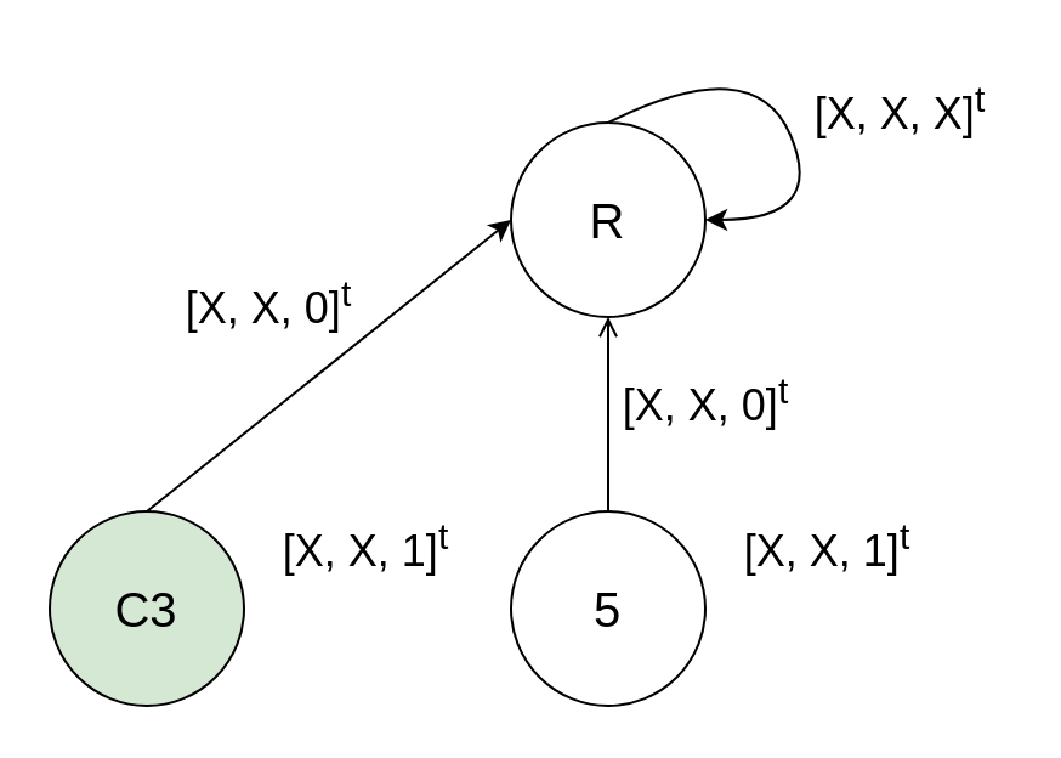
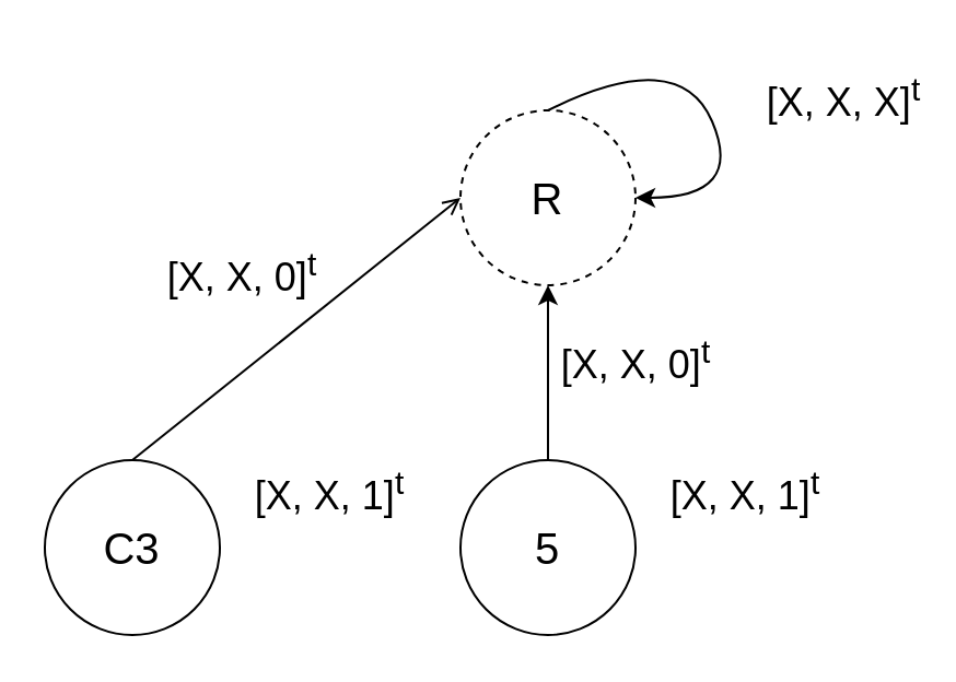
  <mxCell id="0" />
  <mxCell id="1" parent="0" />
- <mxCell id="2" value="&lt;font style=&quot;font-size: 20px&quot;&gt;C3&lt;/font&gt;" style="ellipse;whiteSpace=wrap;html=1;aspect=fixed;fillColor=#d5e8d4;" parent="1" vertex="1"><mxGeometry x="20" y="210" width="80" height="80" as="geometry" /></mxCell>
+ <mxCell id="2" value="&lt;font style=&quot;font-size: 20px&quot;&gt;C3&lt;/font&gt;" style="ellipse;whiteSpace=wrap;html=1;aspect=fixed;" parent="1" vertex="1"><mxGeometry x="20" y="210" width="80" height="80" as="geometry" /></mxCell>
  <mxCell id="3" value="&lt;span style=&quot;font-size: 20px&quot;&gt;5&lt;/span&gt;" style="ellipse;whiteSpace=wrap;html=1;aspect=fixed;" parent="1" vertex="1"><mxGeometry x="210" y="210" width="80" height="80" as="geometry" /></mxCell>
  <mxCell id="4" value="&lt;font style=&quot;font-size: 18px&quot;&gt;[X, X, 1]&lt;sup&gt;t&lt;/sup&gt;&lt;/font&gt;" style="text;html=1;align=center;verticalAlign=middle;resizable=0;points=[];autosize=1;strokeColor=none;" parent="1" vertex="1"><mxGeometry x="110" y="210" width="80" height="30" as="geometry" /></mxCell>
  <mxCell id="5" value="&lt;font style=&quot;font-size: 18px&quot;&gt;[X, X, 1]&lt;sup&gt;t&lt;/sup&gt;&lt;/font&gt;" style="text;html=1;align=center;verticalAlign=middle;resizable=0;points=[];autosize=1;strokeColor=none;" vertex="1" parent="1"><mxGeometry x="300" y="210" width="80" height="30" as="geometry" /></mxCell>
- <mxCell id="6" value="&lt;span style=&quot;font-size: 20px&quot;&gt;R&lt;/span&gt;" style="ellipse;whiteSpace=wrap;html=1;aspect=fixed;" vertex="1" parent="1"><mxGeometry x="210" y="50" width="80" height="80" as="geometry" /></mxCell>
- <mxCell id="7" value="" style="endArrow=classic;html=1;exitX=0.5;exitY=0;exitDx=0;exitDy=0;entryX=0;entryY=0.5;entryDx=0;entryDy=0;" edge="1" parent="1" source="2" target="6"><mxGeometry width="50" height="50" relative="1" as="geometry"><mxPoint x="110" y="180" as="sourcePoint" /><mxPoint x="160" y="130" as="targetPoint" /></mxGeometry></mxCell>
- <mxCell id="8" value="" style="endArrow=open;html=1;entryX=0.5;entryY=1;entryDx=0;entryDy=0;exitX=0.5;exitY=0;exitDx=0;exitDy=0;" edge="1" parent="1" source="3" target="6"><mxGeometry width="50" height="50" relative="1" as="geometry"><mxPoint x="120" y="430" as="sourcePoint" /><mxPoint x="170" y="380" as="targetPoint" /></mxGeometry></mxCell>
+ <mxCell id="6" value="&lt;span style=&quot;font-size: 20px&quot;&gt;R&lt;/span&gt;" style="ellipse;whiteSpace=wrap;html=1;aspect=fixed;dashed=1;" vertex="1" parent="1"><mxGeometry x="210" y="50" width="80" height="80" as="geometry" /></mxCell>
+ <mxCell id="7" value="" style="endArrow=open;html=1;exitX=0.5;exitY=0;exitDx=0;exitDy=0;entryX=0;entryY=0.5;entryDx=0;entryDy=0;" edge="1" parent="1" source="2" target="6"><mxGeometry width="50" height="50" relative="1" as="geometry"><mxPoint x="110" y="180" as="sourcePoint" /><mxPoint x="160" y="130" as="targetPoint" /></mxGeometry></mxCell>
+ <mxCell id="8" value="" style="endArrow=classic;html=1;entryX=0.5;entryY=1;entryDx=0;entryDy=0;exitX=0.5;exitY=0;exitDx=0;exitDy=0;" edge="1" parent="1" source="3" target="6"><mxGeometry width="50" height="50" relative="1" as="geometry"><mxPoint x="120" y="430" as="sourcePoint" /><mxPoint x="170" y="380" as="targetPoint" /></mxGeometry></mxCell>
  <mxCell id="9" value="&lt;font style=&quot;font-size: 18px&quot;&gt;[X, X, 0]&lt;sup&gt;t&lt;/sup&gt;&lt;/font&gt;" style="text;html=1;align=center;verticalAlign=middle;resizable=0;points=[];autosize=1;strokeColor=none;" vertex="1" parent="1"><mxGeometry x="250" y="150" width="80" height="30" as="geometry" /></mxCell>
  <mxCell id="10" value="&lt;font style=&quot;font-size: 18px&quot;&gt;[X, X, 0]&lt;sup&gt;t&lt;/sup&gt;&lt;/font&gt;" style="text;html=1;align=center;verticalAlign=middle;resizable=0;points=[];autosize=1;strokeColor=none;" vertex="1" parent="1"><mxGeometry x="70" y="110" width="80" height="30" as="geometry" /></mxCell>
  <mxCell id="11" value="" style="curved=1;endArrow=classic;html=1;exitX=0.5;exitY=0;exitDx=0;exitDy=0;entryX=1;entryY=0.5;entryDx=0;entryDy=0;" edge="1" parent="1" source="6" target="6"><mxGeometry width="50" height="50" relative="1" as="geometry"><mxPoint x="250" y="60" as="sourcePoint" /><mxPoint x="340" y="110" as="targetPoint" /><Array as="points"><mxPoint x="310" y="20" /><mxPoint x="340" y="90" /></Array></mxGeometry></mxCell>
- <mxCell id="12" value="&lt;font style=&quot;font-size: 18px&quot;&gt;[X, X, X]&lt;sup&gt;t&lt;/sup&gt;&lt;/font&gt;" style="text;html=1;align=center;verticalAlign=middle;resizable=0;points=[];autosize=1;strokeColor=none;" vertex="1" parent="1"><mxGeometry x="325" y="30" width="90" height="30" as="geometry" /></mxCell>
+ <mxCell id="12" value="&lt;font style=&quot;font-size: 18px&quot;&gt;[X, X, X]&lt;sup&gt;t&lt;/sup&gt;&lt;/font&gt;" style="text;html=1;align=center;verticalAlign=middle;resizable=0;points=[];autosize=1;strokeColor=none;" vertex="1" parent="1"><mxGeometry x="340" y="30" width="90" height="30" as="geometry" /></mxCell>
